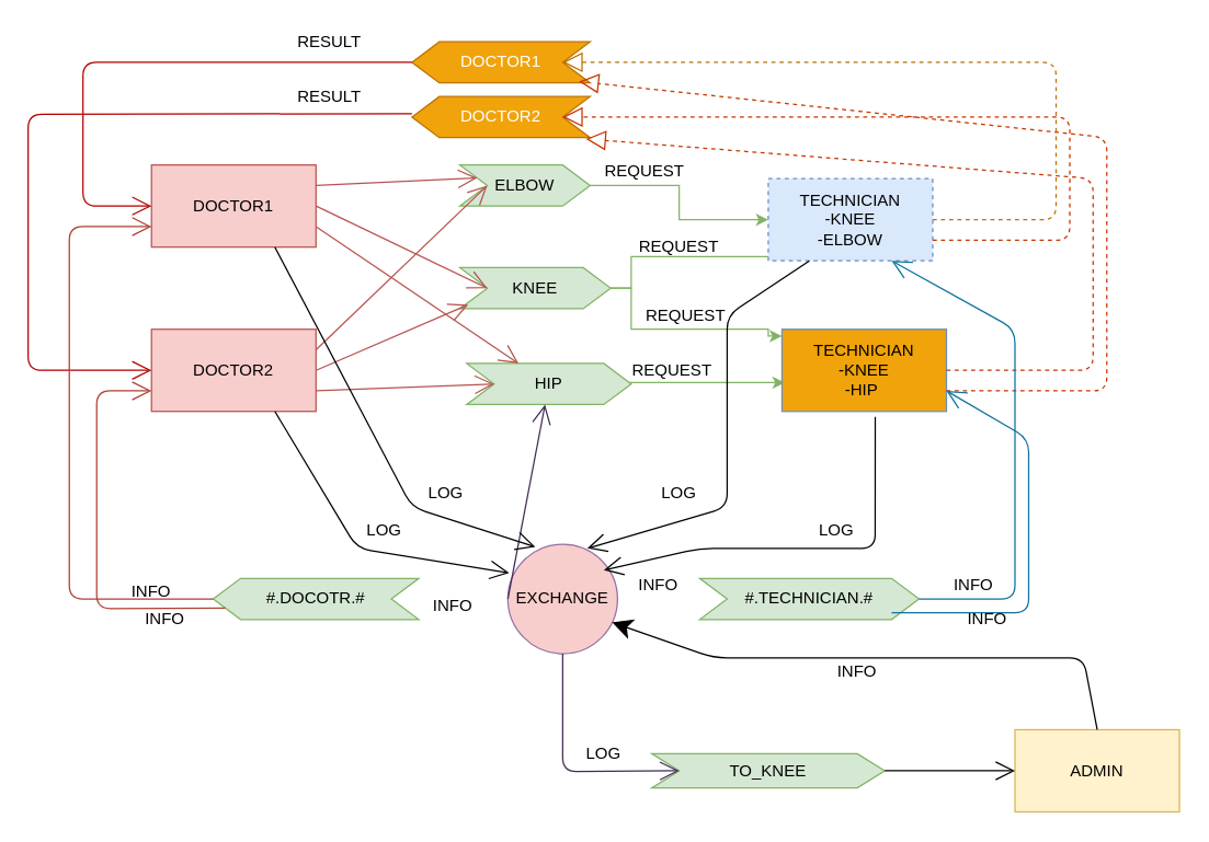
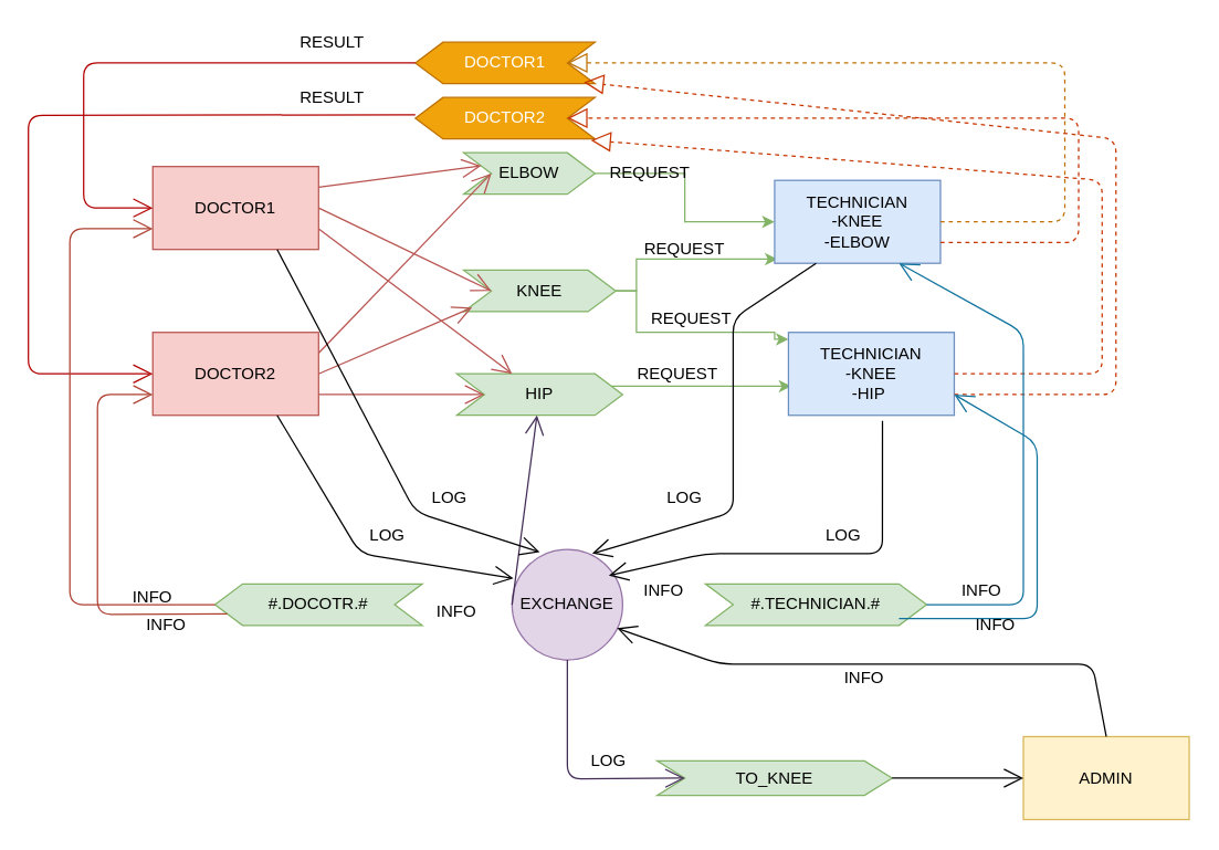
  <mxCell id="0" />
  <mxCell id="1" parent="0" />
  <mxCell id="2" value="DOCTOR1" style="rounded=0;whiteSpace=wrap;html=1;fillColor=#f8cecc;strokeColor=#b85450;" vertex="1" parent="1"><mxGeometry x="110" y="120" width="120" height="60" as="geometry" /></mxCell>
  <mxCell id="3" value="DOCTOR2&lt;br&gt;" style="rounded=0;whiteSpace=wrap;html=1;fillColor=#f8cecc;strokeColor=#b85450;" vertex="1" parent="1"><mxGeometry x="110" y="240" width="120" height="60" as="geometry" /></mxCell>
- <mxCell id="4" style="edgeStyle=orthogonalEdgeStyle;rounded=0;orthogonalLoop=1;jettySize=auto;html=1;entryX=0.017;entryY=0.95;entryDx=0;entryDy=0;entryPerimeter=0;fillColor=#d5e8d4;strokeColor=#82b366;endArrow=none;" edge="1" parent="1" source="6" target="13"><mxGeometry relative="1" as="geometry"><Array as="points"><mxPoint x="460" y="210" /><mxPoint x="460" y="187" /></Array></mxGeometry></mxCell>
+ <mxCell id="4" style="edgeStyle=orthogonalEdgeStyle;rounded=0;orthogonalLoop=1;jettySize=auto;html=1;entryX=0.017;entryY=0.95;entryDx=0;entryDy=0;entryPerimeter=0;fillColor=#d5e8d4;strokeColor=#82b366;" edge="1" parent="1" source="6" target="13"><mxGeometry relative="1" as="geometry"><Array as="points"><mxPoint x="460" y="210" /><mxPoint x="460" y="187" /></Array></mxGeometry></mxCell>
  <mxCell id="5" value="" style="edgeStyle=orthogonalEdgeStyle;rounded=0;orthogonalLoop=1;jettySize=auto;html=1;fillColor=#d5e8d4;strokeColor=#82b366;" edge="1" parent="1" source="6"><mxGeometry relative="1" as="geometry"><mxPoint x="570" y="245" as="targetPoint" /><Array as="points"><mxPoint x="460" y="210" /><mxPoint x="460" y="240" /><mxPoint x="560" y="240" /></Array></mxGeometry></mxCell>
  <mxCell id="6" value="KNEE" style="shape=step;perimeter=stepPerimeter;whiteSpace=wrap;html=1;fixedSize=1;fillColor=#d5e8d4;strokeColor=#82b366;" vertex="1" parent="1"><mxGeometry x="335" y="195" width="110" height="30" as="geometry" /></mxCell>
- <mxCell id="7" value="EXCHANGE" style="ellipse;whiteSpace=wrap;html=1;aspect=fixed;fillColor=#f8cecc;strokeColor=#9673a6;" vertex="1" parent="1"><mxGeometry x="370" y="397" width="80" height="80" as="geometry" /></mxCell>
+ <mxCell id="7" value="EXCHANGE" style="ellipse;whiteSpace=wrap;html=1;aspect=fixed;fillColor=#e1d5e7;strokeColor=#9673a6;" vertex="1" parent="1"><mxGeometry x="370" y="397" width="80" height="80" as="geometry" /></mxCell>
  <mxCell id="8" value="" style="edgeStyle=orthogonalEdgeStyle;rounded=0;orthogonalLoop=1;jettySize=auto;html=1;fillColor=#d5e8d4;strokeColor=#82b366;" edge="1" parent="1" source="9" target="13"><mxGeometry relative="1" as="geometry"><mxPoint x="530" y="135" as="targetPoint" /></mxGeometry></mxCell>
- <mxCell id="9" value="ELBOW&lt;br&gt;" style="shape=step;perimeter=stepPerimeter;whiteSpace=wrap;html=1;fixedSize=1;fillColor=#d5e8d4;strokeColor=#82b366;" vertex="1" parent="1"><mxGeometry x="335" y="120" width="95" height="30" as="geometry" /></mxCell>
+ <mxCell id="9" value="ELBOW&lt;br&gt;" style="shape=step;perimeter=stepPerimeter;whiteSpace=wrap;html=1;fixedSize=1;fillColor=#d5e8d4;strokeColor=#82b366;" vertex="1" parent="1"><mxGeometry x="335" y="110" width="95" height="30" as="geometry" /></mxCell>
  <mxCell id="10" value="" style="edgeStyle=orthogonalEdgeStyle;rounded=0;orthogonalLoop=1;jettySize=auto;html=1;entryX=0.017;entryY=0.65;entryDx=0;entryDy=0;entryPerimeter=0;fillColor=#d5e8d4;strokeColor=#82b366;" edge="1" parent="1" source="11" target="12"><mxGeometry relative="1" as="geometry"><mxPoint x="550" y="270" as="targetPoint" /><Array as="points"><mxPoint x="480" y="279" /><mxPoint x="480" y="279" /></Array></mxGeometry></mxCell>
- <mxCell id="11" value="HIP&lt;br&gt;" style="shape=step;perimeter=stepPerimeter;whiteSpace=wrap;html=1;fixedSize=1;fillColor=#d5e8d4;strokeColor=#82b366;" vertex="1" parent="1"><mxGeometry x="340" y="265" width="120" height="30" as="geometry" /></mxCell>
- <mxCell id="12" value="TECHNICIAN&lt;br&gt;-KNEE&lt;br&gt;-HIP&amp;nbsp;&lt;br&gt;" style="rounded=0;whiteSpace=wrap;html=1;fillColor=#f0a30a;strokeColor=#6c8ebf;" vertex="1" parent="1"><mxGeometry x="570" y="240" width="120" height="60" as="geometry" /></mxCell>
- <mxCell id="13" value="TECHNICIAN&lt;br&gt;-KNEE&lt;br&gt;-ELBOW&lt;br&gt;" style="rounded=0;whiteSpace=wrap;html=1;fillColor=#dae8fc;strokeColor=#6c8ebf;dashed=1;" vertex="1" parent="1"><mxGeometry x="560" y="130" width="120" height="60" as="geometry" /></mxCell>
+ <mxCell id="11" value="HIP&lt;br&gt;" style="shape=step;perimeter=stepPerimeter;whiteSpace=wrap;html=1;fixedSize=1;fillColor=#d5e8d4;strokeColor=#82b366;" vertex="1" parent="1"><mxGeometry x="330" y="270" width="120" height="30" as="geometry" /></mxCell>
+ <mxCell id="12" value="TECHNICIAN&lt;br&gt;-KNEE&lt;br&gt;-HIP&amp;nbsp;&lt;br&gt;" style="rounded=0;whiteSpace=wrap;html=1;fillColor=#dae8fc;strokeColor=#6c8ebf;" vertex="1" parent="1"><mxGeometry x="570" y="240" width="120" height="60" as="geometry" /></mxCell>
+ <mxCell id="13" value="TECHNICIAN&lt;br&gt;-KNEE&lt;br&gt;-ELBOW&lt;br&gt;" style="rounded=0;whiteSpace=wrap;html=1;fillColor=#dae8fc;strokeColor=#6c8ebf;" vertex="1" parent="1"><mxGeometry x="560" y="130" width="120" height="60" as="geometry" /></mxCell>
  <mxCell id="14" value="ADMIN" style="rounded=0;whiteSpace=wrap;html=1;fillColor=#fff2cc;strokeColor=#d6b656;" vertex="1" parent="1"><mxGeometry x="740" y="532.5" width="120" height="60" as="geometry" /></mxCell>
  <mxCell id="15" value="" style="endArrow=open;endFill=1;endSize=12;html=1;exitX=1;exitY=0.25;exitDx=0;exitDy=0;entryX=0;entryY=0.25;entryDx=0;entryDy=0;fillColor=#f8cecc;strokeColor=#b85450;" edge="1" parent="1" source="2" target="9"><mxGeometry width="160" relative="1" as="geometry"><mxPoint x="190" y="460" as="sourcePoint" /><mxPoint x="350" y="460" as="targetPoint" /></mxGeometry></mxCell>
  <mxCell id="16" value="" style="endArrow=open;endFill=1;endSize=12;html=1;exitX=1;exitY=0.5;exitDx=0;exitDy=0;entryX=0;entryY=0.5;entryDx=0;entryDy=0;fillColor=#f8cecc;strokeColor=#b85450;" edge="1" parent="1" source="2" target="6"><mxGeometry width="160" relative="1" as="geometry"><mxPoint x="240" y="155" as="sourcePoint" /><mxPoint x="358" y="150" as="targetPoint" /></mxGeometry></mxCell>
  <mxCell id="17" value="" style="endArrow=open;endFill=1;endSize=12;html=1;exitX=1;exitY=0.75;exitDx=0;exitDy=0;fillColor=#f8cecc;strokeColor=#b85450;" edge="1" parent="1" source="2" target="11"><mxGeometry width="160" relative="1" as="geometry"><mxPoint x="210" y="190" as="sourcePoint" /><mxPoint x="328" y="185" as="targetPoint" /></mxGeometry></mxCell>
  <mxCell id="18" value="" style="endArrow=open;endFill=1;endSize=12;html=1;exitX=1;exitY=0.25;exitDx=0;exitDy=0;entryX=0;entryY=0.5;entryDx=0;entryDy=0;fillColor=#f8cecc;strokeColor=#b85450;" edge="1" parent="1" source="3" target="9"><mxGeometry width="160" relative="1" as="geometry"><mxPoint x="252" y="290" as="sourcePoint" /><mxPoint x="390.182" y="385" as="targetPoint" /></mxGeometry></mxCell>
  <mxCell id="19" value="" style="endArrow=open;endFill=1;endSize=12;html=1;exitX=1;exitY=0.5;exitDx=0;exitDy=0;entryX=0.055;entryY=0.9;entryDx=0;entryDy=0;entryPerimeter=0;fillColor=#f8cecc;strokeColor=#b85450;" edge="1" parent="1" source="3" target="6"><mxGeometry width="160" relative="1" as="geometry"><mxPoint x="230" y="330" as="sourcePoint" /><mxPoint x="368.182" y="425" as="targetPoint" /></mxGeometry></mxCell>
  <mxCell id="20" value="" style="endArrow=open;endFill=1;endSize=12;html=1;exitX=1;exitY=0.75;exitDx=0;exitDy=0;entryX=0;entryY=0.5;entryDx=0;entryDy=0;fillColor=#f8cecc;strokeColor=#b85450;" edge="1" parent="1" source="3" target="11"><mxGeometry width="160" relative="1" as="geometry"><mxPoint x="240" y="280" as="sourcePoint" /><mxPoint x="351" y="232" as="targetPoint" /></mxGeometry></mxCell>
  <mxCell id="21" value="#.TECHNICIAN.#" style="shape=step;perimeter=stepPerimeter;whiteSpace=wrap;html=1;fixedSize=1;fillColor=#d5e8d4;strokeColor=#82b366;" vertex="1" parent="1"><mxGeometry x="510" y="422" width="160" height="30" as="geometry" /></mxCell>
  <mxCell id="22" value="#.DOCOTR.#&lt;br&gt;" style="shape=step;perimeter=stepPerimeter;whiteSpace=wrap;html=1;fixedSize=1;fillColor=#d5e8d4;strokeColor=#82b366;direction=west;" vertex="1" parent="1"><mxGeometry x="155" y="422" width="150" height="30" as="geometry" /></mxCell>
  <mxCell id="23" value="TO_KNEE" style="shape=step;perimeter=stepPerimeter;whiteSpace=wrap;html=1;fixedSize=1;fillColor=#d5e8d4;strokeColor=#82b366;" vertex="1" parent="1"><mxGeometry x="475" y="550" width="170" height="25" as="geometry" /></mxCell>
  <mxCell id="24" value="DOCTOR1" style="shape=step;perimeter=stepPerimeter;whiteSpace=wrap;html=1;fixedSize=1;direction=west;fillColor=#f0a30a;strokeColor=#BD7000;fontColor=#ffffff;" vertex="1" parent="1"><mxGeometry x="300" y="30" width="130" height="30" as="geometry" /></mxCell>
  <mxCell id="25" value="DOCTOR2&lt;br&gt;" style="shape=step;perimeter=stepPerimeter;whiteSpace=wrap;html=1;fixedSize=1;direction=west;fillColor=#f0a30a;strokeColor=#BD7000;fontColor=#ffffff;" vertex="1" parent="1"><mxGeometry x="300" y="70" width="130" height="30" as="geometry" /></mxCell>
  <mxCell id="26" value="" style="endArrow=block;dashed=1;endFill=0;endSize=12;html=1;fontFamily=Helvetica;entryX=0;entryY=0.5;entryDx=0;entryDy=0;exitX=1;exitY=0.5;exitDx=0;exitDy=0;fillColor=#f0a30a;strokeColor=#BD7000;" edge="1" parent="1" source="13" target="24"><mxGeometry width="160" relative="1" as="geometry"><mxPoint x="530" y="70" as="sourcePoint" /><mxPoint x="690" y="70" as="targetPoint" /><Array as="points"><mxPoint x="770" y="160" /><mxPoint x="770" y="100" /><mxPoint x="770" y="45" /></Array></mxGeometry></mxCell>
  <mxCell id="27" value="" style="endArrow=block;dashed=1;endFill=0;endSize=12;html=1;fontFamily=Helvetica;entryX=0;entryY=0.5;entryDx=0;entryDy=0;exitX=1;exitY=0.75;exitDx=0;exitDy=0;fillColor=#fa6800;strokeColor=#C73500;" edge="1" parent="1" source="13" target="25"><mxGeometry width="160" relative="1" as="geometry"><mxPoint x="690" y="195" as="sourcePoint" /><mxPoint x="420" y="80" as="targetPoint" /><Array as="points"><mxPoint x="780" y="175" /><mxPoint x="780" y="135" /><mxPoint x="780" y="85" /></Array></mxGeometry></mxCell>
  <mxCell id="28" value="" style="endArrow=block;dashed=1;endFill=0;endSize=12;html=1;fontFamily=Helvetica;entryX=0.023;entryY=-0.033;entryDx=0;entryDy=0;fillColor=#fa6800;strokeColor=#C73500;entryPerimeter=0;" edge="1" parent="1" source="12" target="25"><mxGeometry width="160" relative="1" as="geometry"><mxPoint x="697" y="220" as="sourcePoint" /><mxPoint x="427" y="130" as="targetPoint" /><Array as="points"><mxPoint x="797" y="270" /><mxPoint x="797" y="180" /><mxPoint x="797" y="130" /></Array></mxGeometry></mxCell>
  <mxCell id="29" value="" style="endArrow=block;dashed=1;endFill=0;endSize=12;html=1;fontFamily=Helvetica;entryX=0.062;entryY=0.033;entryDx=0;entryDy=0;fillColor=#fa6800;strokeColor=#C73500;entryPerimeter=0;exitX=1;exitY=0.75;exitDx=0;exitDy=0;" edge="1" parent="1" source="12" target="24"><mxGeometry width="160" relative="1" as="geometry"><mxPoint x="700" y="280" as="sourcePoint" /><mxPoint x="437" y="111" as="targetPoint" /><Array as="points"><mxPoint x="807" y="285" /><mxPoint x="807" y="190" /><mxPoint x="807" y="100" /></Array></mxGeometry></mxCell>
  <mxCell id="30" value="" style="endArrow=open;endFill=1;endSize=12;html=1;fontFamily=Helvetica;exitX=1;exitY=0.5;exitDx=0;exitDy=0;entryX=0;entryY=0.5;entryDx=0;entryDy=0;fillColor=#e51400;strokeColor=#B20000;" edge="1" parent="1" source="24" target="2"><mxGeometry width="160" relative="1" as="geometry"><mxPoint x="-20" y="190" as="sourcePoint" /><mxPoint x="140" y="190" as="targetPoint" /><Array as="points"><mxPoint x="60" y="45" /><mxPoint x="60" y="150" /></Array></mxGeometry></mxCell>
  <mxCell id="31" value="" style="endArrow=open;endFill=1;endSize=12;html=1;fontFamily=Helvetica;exitX=1;exitY=0.5;exitDx=0;exitDy=0;entryX=0;entryY=0.5;entryDx=0;entryDy=0;fillColor=#e51400;strokeColor=#B20000;" edge="1" parent="1" target="3"><mxGeometry width="160" relative="1" as="geometry"><mxPoint x="300" y="82.5" as="sourcePoint" /><mxPoint x="110" y="187.5" as="targetPoint" /><Array as="points"><mxPoint x="20" y="83" /><mxPoint x="20" y="270" /><mxPoint x="70" y="270" /></Array></mxGeometry></mxCell>
  <mxCell id="32" value="" style="endArrow=open;endFill=1;endSize=12;html=1;fontFamily=Helvetica;exitX=0;exitY=0.5;exitDx=0;exitDy=0;fillColor=#76608a;strokeColor=#432D57;" edge="1" parent="1" source="7" target="11"><mxGeometry width="160" relative="1" as="geometry"><mxPoint x="130" y="650" as="sourcePoint" /><mxPoint x="290" y="650" as="targetPoint" /></mxGeometry></mxCell>
  <mxCell id="33" value="" style="endArrow=open;endFill=1;endSize=12;html=1;fontFamily=Helvetica;exitX=0.5;exitY=1;exitDx=0;exitDy=0;entryX=0;entryY=0.5;entryDx=0;entryDy=0;fillColor=#76608a;strokeColor=#432D57;" edge="1" parent="1" source="7" target="23"><mxGeometry width="160" relative="1" as="geometry"><mxPoint x="130" y="730" as="sourcePoint" /><mxPoint x="400" y="520" as="targetPoint" /><Array as="points"><mxPoint x="410" y="563" /></Array></mxGeometry></mxCell>
  <mxCell id="34" value="" style="endArrow=open;endFill=1;endSize=12;html=1;fontFamily=Helvetica;entryX=0.75;entryY=1;entryDx=0;entryDy=0;exitX=1;exitY=0.5;exitDx=0;exitDy=0;fillColor=#b1ddf0;strokeColor=#10739e;" edge="1" parent="1" source="21" target="13"><mxGeometry width="160" relative="1" as="geometry"><mxPoint x="460" y="447" as="sourcePoint" /><mxPoint x="540" y="447" as="targetPoint" /><Array as="points"><mxPoint x="740" y="437" /><mxPoint x="740" y="240" /></Array></mxGeometry></mxCell>
  <mxCell id="35" value="" style="endArrow=open;endFill=1;endSize=12;html=1;fontFamily=Helvetica;fillColor=#b1ddf0;strokeColor=#10739e;" edge="1" parent="1"><mxGeometry width="160" relative="1" as="geometry"><mxPoint x="650" y="447" as="sourcePoint" /><mxPoint x="690" y="285" as="targetPoint" /><Array as="points"><mxPoint x="750" y="447" /><mxPoint x="750" y="320" /></Array></mxGeometry></mxCell>
  <mxCell id="36" value="" style="endArrow=open;endFill=1;endSize=12;html=1;fontFamily=Helvetica;exitX=1;exitY=0.5;exitDx=0;exitDy=0;entryX=0;entryY=0.75;entryDx=0;entryDy=0;fillColor=#fad9d5;strokeColor=#ae4132;" edge="1" parent="1" source="22" target="2"><mxGeometry width="160" relative="1" as="geometry"><mxPoint x="80" y="490" as="sourcePoint" /><mxPoint x="240" y="490" as="targetPoint" /><Array as="points"><mxPoint x="50" y="437" /><mxPoint x="50" y="165" /></Array></mxGeometry></mxCell>
  <mxCell id="37" value="" style="endArrow=open;endFill=1;endSize=12;html=1;fontFamily=Helvetica;exitX=1;exitY=0.25;exitDx=0;exitDy=0;entryX=0;entryY=0.75;entryDx=0;entryDy=0;fillColor=#fad9d5;strokeColor=#ae4132;" edge="1" parent="1" source="22" target="3"><mxGeometry width="160" relative="1" as="geometry"><mxPoint x="100" y="590" as="sourcePoint" /><mxPoint x="260" y="590" as="targetPoint" /><Array as="points"><mxPoint x="70" y="444" /><mxPoint x="70" y="285" /></Array></mxGeometry></mxCell>
  <mxCell id="38" value="" style="endArrow=open;endFill=1;endSize=12;html=1;fontFamily=Helvetica;exitX=1;exitY=0.5;exitDx=0;exitDy=0;entryX=0;entryY=0.5;entryDx=0;entryDy=0;" edge="1" parent="1" source="23" target="14"><mxGeometry width="160" relative="1" as="geometry"><mxPoint x="450" y="670" as="sourcePoint" /><mxPoint x="610" y="670" as="targetPoint" /></mxGeometry></mxCell>
- <mxCell id="39" value="" style="endArrow=classic;endFill=1;endSize=12;html=1;fontFamily=Helvetica;entryX=0.95;entryY=0.713;entryDx=0;entryDy=0;entryPerimeter=0;exitX=0.5;exitY=0;exitDx=0;exitDy=0;" edge="1" parent="1" source="14" target="7"><mxGeometry width="160" relative="1" as="geometry"><mxPoint x="550" y="490" as="sourcePoint" /><mxPoint x="710" y="490" as="targetPoint" /><Array as="points"><mxPoint x="790" y="480" /><mxPoint x="520" y="480" /></Array></mxGeometry></mxCell>
+ <mxCell id="39" value="" style="endArrow=open;endFill=1;endSize=12;html=1;fontFamily=Helvetica;entryX=0.95;entryY=0.713;entryDx=0;entryDy=0;entryPerimeter=0;exitX=0.5;exitY=0;exitDx=0;exitDy=0;" edge="1" parent="1" source="14" target="7"><mxGeometry width="160" relative="1" as="geometry"><mxPoint x="550" y="490" as="sourcePoint" /><mxPoint x="710" y="490" as="targetPoint" /><Array as="points"><mxPoint x="790" y="480" /><mxPoint x="520" y="480" /></Array></mxGeometry></mxCell>
  <mxCell id="40" value="" style="endArrow=open;endFill=1;endSize=12;html=1;fontFamily=Helvetica;exitX=0.567;exitY=1.067;exitDx=0;exitDy=0;exitPerimeter=0;" edge="1" parent="1" source="12"><mxGeometry width="160" relative="1" as="geometry"><mxPoint x="410" y="360" as="sourcePoint" /><mxPoint x="440" y="416" as="targetPoint" /><Array as="points"><mxPoint x="638" y="400" /><mxPoint x="510" y="400" /></Array></mxGeometry></mxCell>
  <mxCell id="41" value="" style="endArrow=open;endFill=1;endSize=12;html=1;fontFamily=Helvetica;exitX=0.25;exitY=1;exitDx=0;exitDy=0;entryX=0.725;entryY=0.038;entryDx=0;entryDy=0;entryPerimeter=0;" edge="1" parent="1" source="13" target="7"><mxGeometry width="160" relative="1" as="geometry"><mxPoint x="460" y="330" as="sourcePoint" /><mxPoint x="440" y="400" as="targetPoint" /><Array as="points"><mxPoint x="530" y="230" /><mxPoint x="530" y="370" /></Array></mxGeometry></mxCell>
  <mxCell id="42" value="" style="endArrow=open;endFill=1;endSize=12;html=1;fontFamily=Helvetica;exitX=0.75;exitY=1;exitDx=0;exitDy=0;" edge="1" parent="1" source="3"><mxGeometry width="160" relative="1" as="geometry"><mxPoint x="140" y="390" as="sourcePoint" /><mxPoint x="371" y="418" as="targetPoint" /><Array as="points"><mxPoint x="260" y="400" /></Array></mxGeometry></mxCell>
  <mxCell id="43" value="" style="endArrow=open;endFill=1;endSize=12;html=1;fontFamily=Helvetica;exitX=0.75;exitY=1;exitDx=0;exitDy=0;" edge="1" parent="1" source="2"><mxGeometry width="160" relative="1" as="geometry"><mxPoint x="280" y="340" as="sourcePoint" /><mxPoint x="390" y="399" as="targetPoint" /><Array as="points"><mxPoint x="300" y="370" /></Array></mxGeometry></mxCell>
  <mxCell id="44" value="LOG" style="text;html=1;strokeColor=none;fillColor=none;align=center;verticalAlign=middle;whiteSpace=wrap;rounded=0;fontFamily=Helvetica;" vertex="1" parent="1"><mxGeometry x="305" y="350" width="40" height="20" as="geometry" /></mxCell>
  <mxCell id="45" value="LOG" style="text;html=1;strokeColor=none;fillColor=none;align=center;verticalAlign=middle;whiteSpace=wrap;rounded=0;fontFamily=Helvetica;" vertex="1" parent="1"><mxGeometry x="260" y="377" width="40" height="20" as="geometry" /></mxCell>
  <mxCell id="46" value="LOG" style="text;html=1;strokeColor=none;fillColor=none;align=center;verticalAlign=middle;whiteSpace=wrap;rounded=0;fontFamily=Helvetica;" vertex="1" parent="1"><mxGeometry x="475" y="350" width="40" height="20" as="geometry" /></mxCell>
  <mxCell id="47" value="LOG" style="text;html=1;strokeColor=none;fillColor=none;align=center;verticalAlign=middle;whiteSpace=wrap;rounded=0;fontFamily=Helvetica;" vertex="1" parent="1"><mxGeometry x="590" y="377" width="40" height="20" as="geometry" /></mxCell>
  <mxCell id="48" value="LOG" style="text;html=1;strokeColor=none;fillColor=none;align=center;verticalAlign=middle;whiteSpace=wrap;rounded=0;fontFamily=Helvetica;" vertex="1" parent="1"><mxGeometry x="420" y="540" width="40" height="20" as="geometry" /></mxCell>
  <mxCell id="49" value="REQUEST" style="text;html=1;strokeColor=none;fillColor=none;align=center;verticalAlign=middle;whiteSpace=wrap;rounded=0;fontFamily=Helvetica;" vertex="1" parent="1"><mxGeometry x="470" y="260" width="40" height="20" as="geometry" /></mxCell>
  <mxCell id="50" value="REQUEST" style="text;html=1;strokeColor=none;fillColor=none;align=center;verticalAlign=middle;whiteSpace=wrap;rounded=0;fontFamily=Helvetica;" vertex="1" parent="1"><mxGeometry x="480" y="220" width="40" height="20" as="geometry" /></mxCell>
  <mxCell id="51" value="REQUEST" style="text;html=1;strokeColor=none;fillColor=none;align=center;verticalAlign=middle;whiteSpace=wrap;rounded=0;fontFamily=Helvetica;" vertex="1" parent="1"><mxGeometry x="475" y="170" width="40" height="20" as="geometry" /></mxCell>
  <mxCell id="52" value="REQUEST" style="text;html=1;strokeColor=none;fillColor=none;align=center;verticalAlign=middle;whiteSpace=wrap;rounded=0;fontFamily=Helvetica;" vertex="1" parent="1"><mxGeometry x="450" y="115" width="40" height="20" as="geometry" /></mxCell>
  <mxCell id="53" value="INFO&lt;br&gt;" style="text;html=1;strokeColor=none;fillColor=none;align=center;verticalAlign=middle;whiteSpace=wrap;rounded=0;fontFamily=Helvetica;" vertex="1" parent="1"><mxGeometry x="700" y="442" width="40" height="20" as="geometry" /></mxCell>
  <mxCell id="54" value="RESULT&lt;br&gt;" style="text;html=1;strokeColor=none;fillColor=none;align=center;verticalAlign=middle;whiteSpace=wrap;rounded=0;fontFamily=Helvetica;" vertex="1" parent="1"><mxGeometry x="220" y="60" width="40" height="20" as="geometry" /></mxCell>
  <mxCell id="55" value="RESULT&lt;br&gt;" style="text;html=1;strokeColor=none;fillColor=none;align=center;verticalAlign=middle;whiteSpace=wrap;rounded=0;fontFamily=Helvetica;" vertex="1" parent="1"><mxGeometry x="220" width="40" height="20" as="geometry" y="20" /></mxCell>
  <mxCell id="56" value="INFO&lt;br&gt;" style="text;html=1;strokeColor=none;fillColor=none;align=center;verticalAlign=middle;whiteSpace=wrap;rounded=0;fontFamily=Helvetica;" vertex="1" parent="1"><mxGeometry x="690" y="417" width="40" height="20" as="geometry" /></mxCell>
  <mxCell id="57" value="INFO&lt;br&gt;" style="text;html=1;strokeColor=none;fillColor=none;align=center;verticalAlign=middle;whiteSpace=wrap;rounded=0;fontFamily=Helvetica;" vertex="1" parent="1"><mxGeometry x="460" y="417" width="40" height="20" as="geometry" /></mxCell>
  <mxCell id="58" value="INFO&lt;br&gt;" style="text;html=1;strokeColor=none;fillColor=none;align=center;verticalAlign=middle;whiteSpace=wrap;rounded=0;fontFamily=Helvetica;" vertex="1" parent="1"><mxGeometry x="605" y="480" width="40" height="20" as="geometry" /></mxCell>
  <mxCell id="59" value="INFO&lt;br&gt;" style="text;html=1;strokeColor=none;fillColor=none;align=center;verticalAlign=middle;whiteSpace=wrap;rounded=0;fontFamily=Helvetica;" vertex="1" parent="1"><mxGeometry x="90" y="422" width="40" height="20" as="geometry" /></mxCell>
  <mxCell id="60" value="INFO&lt;br&gt;" style="text;html=1;strokeColor=none;fillColor=none;align=center;verticalAlign=middle;whiteSpace=wrap;rounded=0;fontFamily=Helvetica;" vertex="1" parent="1"><mxGeometry x="100" y="442" width="40" height="20" as="geometry" /></mxCell>
  <mxCell id="61" value="INFO&lt;br&gt;" style="text;html=1;strokeColor=none;fillColor=none;align=center;verticalAlign=middle;whiteSpace=wrap;rounded=0;fontFamily=Helvetica;" vertex="1" parent="1"><mxGeometry x="310" y="432" width="40" height="20" as="geometry" /></mxCell>
